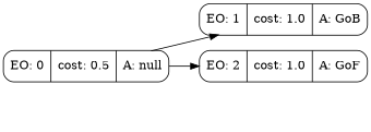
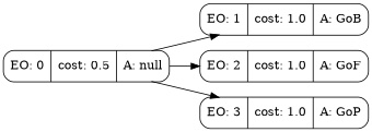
  digraph {
    rankdir=LR
    node [shape=Mrecord]
    n1 [label="{EO: 0|cost: 0.5|A: null}"]
    n2 [label="{EO: 1|cost: 1.0|A: GoB}"]
    n3 [label="{EO: 2|cost: 1.0|A: GoF}"]
+   n4 [label="{EO: 3|cost: 1.0|A: GoP}"]
    n1 -> n2
    n1 -> n3
+   n1 -> n4
  }
